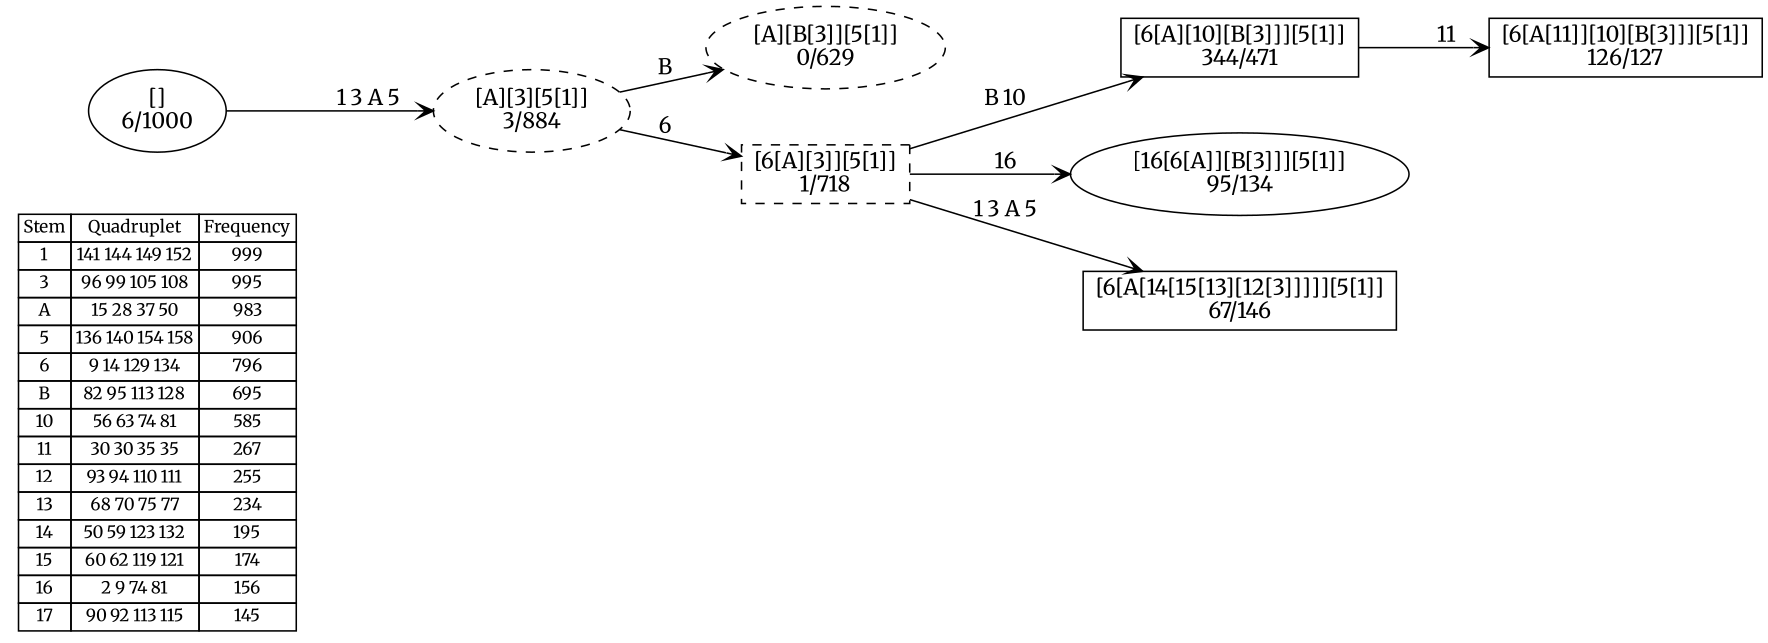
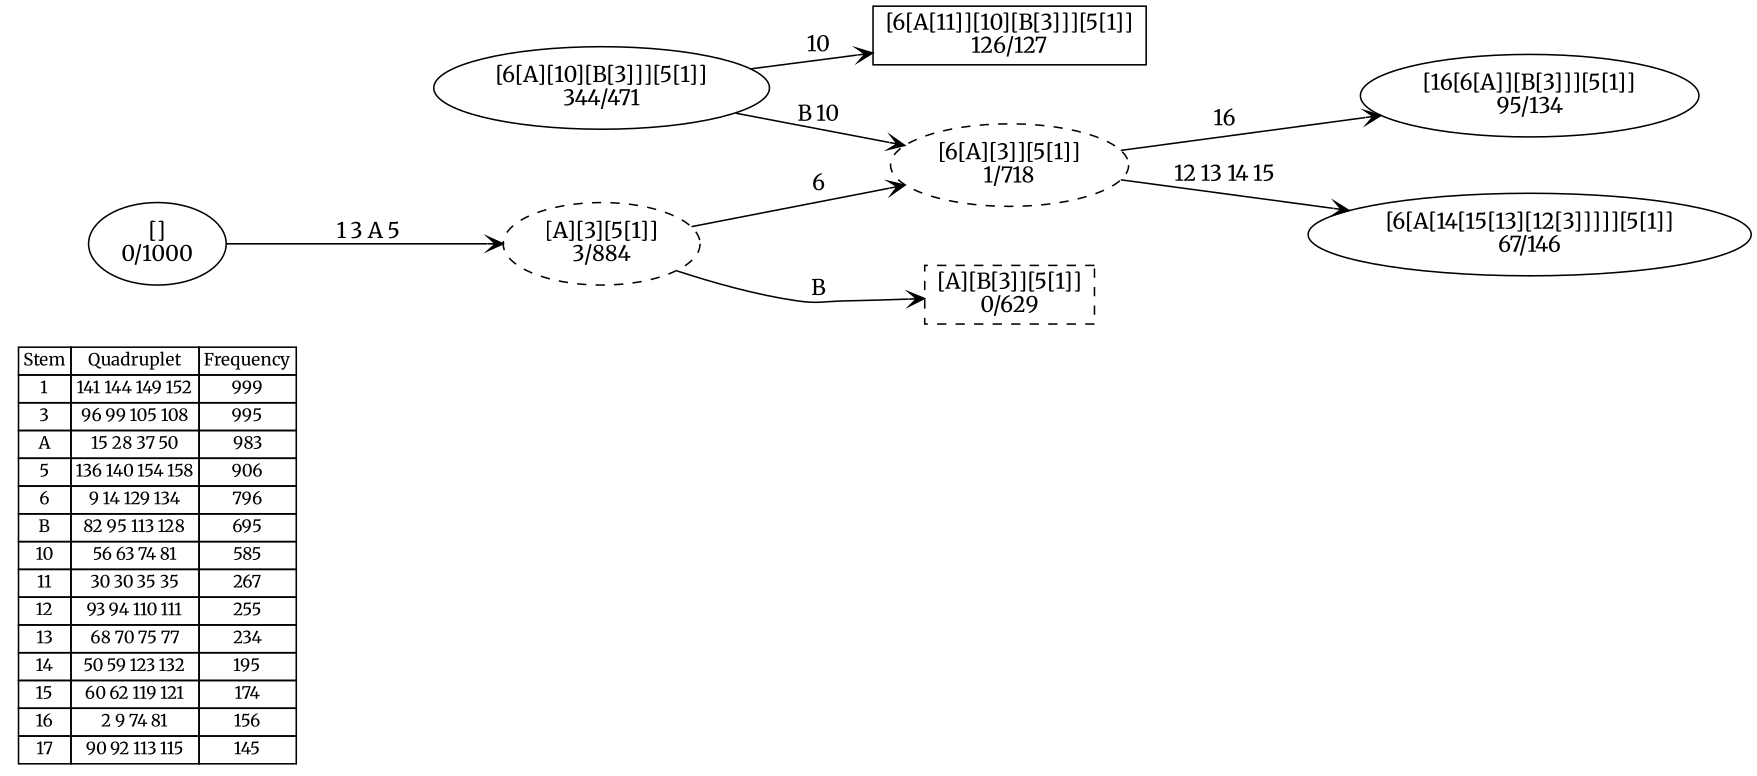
  digraph {
    fontname=Merriweather
    nodesep=0.5
    rankdir=LR
    node [fontname=Merriweather]
    edge [arrowhead=vee fontname=Merriweather]
    n1 [fontsize=11 label=< <table border="0" cellborder="1" cellspacing="0"><tr><td>Stem</td><td>Quadruplet</td><td>Frequency</td></tr> <tr><td>1</td><td>141 144 149 152</td><td>999</td></tr> <tr><td>3</td><td>96 99 105 108</td><td>995</td></tr> <tr><td>A</td><td>15 28 37 50</td><td>983</td></tr> <tr><td>5</td><td>136 140 154 158</td><td>906</td></tr> <tr><td>6</td><td>9 14 129 134</td><td>796</td></tr> <tr><td>B</td><td>82 95 113 128</td><td>695</td></tr> <tr><td>10</td><td>56 63 74 81</td><td>585</td></tr> <tr><td>11</td><td>30 30 35 35</td><td>267</td></tr> <tr><td>12</td><td>93 94 110 111</td><td>255</td></tr> <tr><td>13</td><td>68 70 75 77</td><td>234</td></tr> <tr><td>14</td><td>50 59 123 132</td><td>195</td></tr> <tr><td>15</td><td>60 62 119 121</td><td>174</td></tr> <tr><td>16</td><td>2 9 74 81</td><td>156</td></tr> <tr><td>17</td><td>90 92 113 115</td><td>145</td></tr> </table>> shape=plaintext]
-   n2 [label="[6[A][10][B[3]]][5[1]]\n344/471" shape=box]
+   n2 [label="[6[A][10][B[3]]][5[1]]\n344/471" shape=ellipse]
    n3 [label="[6[A[11]][10][B[3]]][5[1]]\n126/127" shape=box]
    n4 [label="[16[6[A]][B[3]]][5[1]]\n95/134" shape=ellipse]
-   n5 [label="[6[A[14[15[13][12[3]]]]][5[1]]\n67/146" shape=box]
-   n6 [label="[A][B[3]][5[1]]\n0/629" style=dashed]
-   n7 [label="[6[A][3]][5[1]]\n1/718" style=dashed shape=box]
+   n5 [label="[6[A[14[15[13][12[3]]]]][5[1]]\n67/146" shape=ellipse]
+   n6 [label="[A][B[3]][5[1]]\n0/629" style=dashed shape=box]
+   n7 [label="[6[A][3]][5[1]]\n1/718" style=dashed]
    n8 [label="[A][3][5[1]]\n3/884" style=dashed]
-   n9 [label="[]\n6/1000"]
-   n2 -> n3 [label="11 "]
-   n7 -> n2 [label="B 10 "]
+   n9 [label="[]\n0/1000"]
+   n2 -> n3 [label="10 "]
+   n2 -> n7 [label="B 10 "]
    n7 -> n4 [label="16 "]
-   n7 -> n5 [label="1 3 A 5 "]
+   n7 -> n5 [label="12 13 14 15 "]
    n8 -> n6 [label="B "]
    n8 -> n7 [label="6 "]
    n9 -> n8 [label="1 3 A 5 "]
  }
